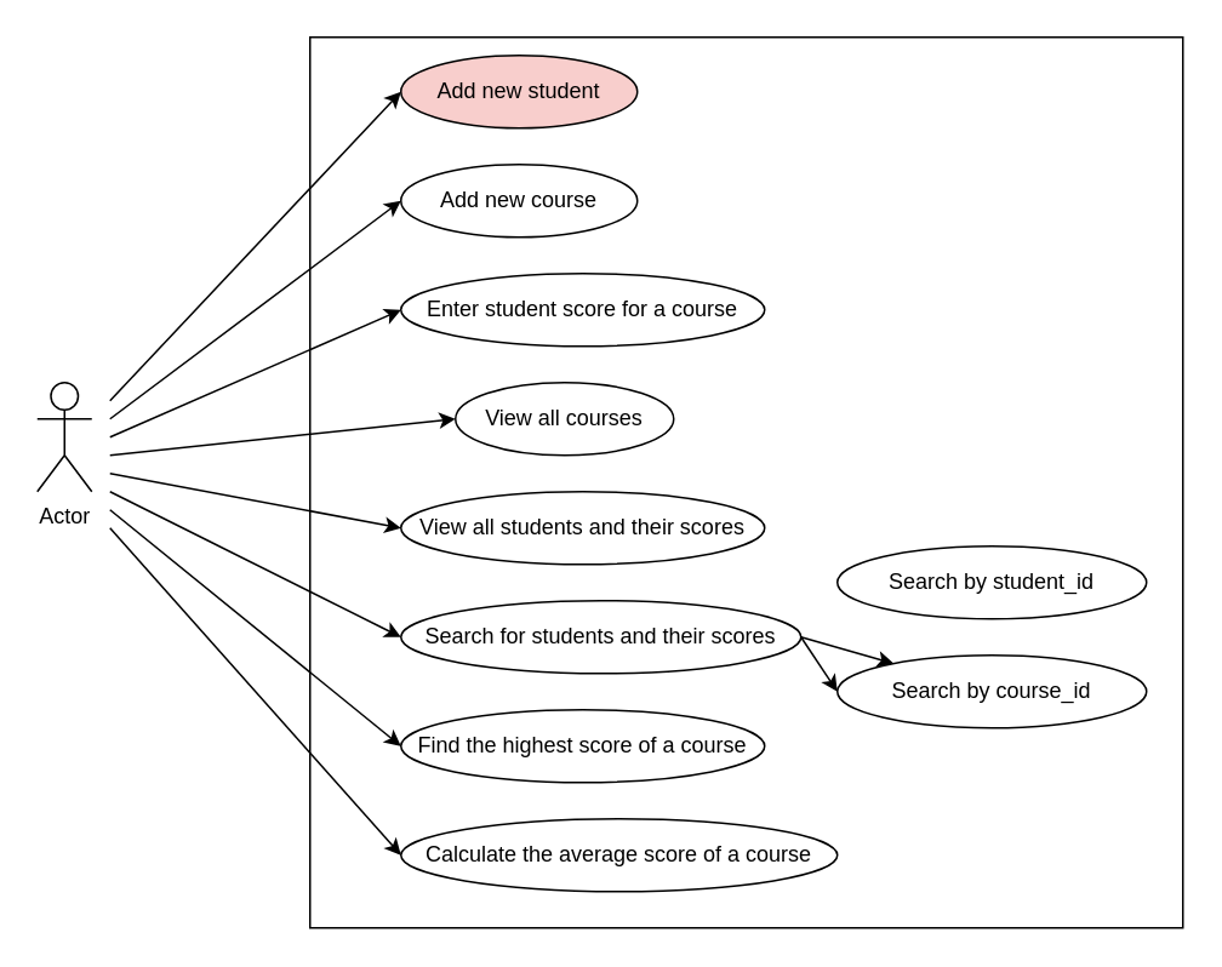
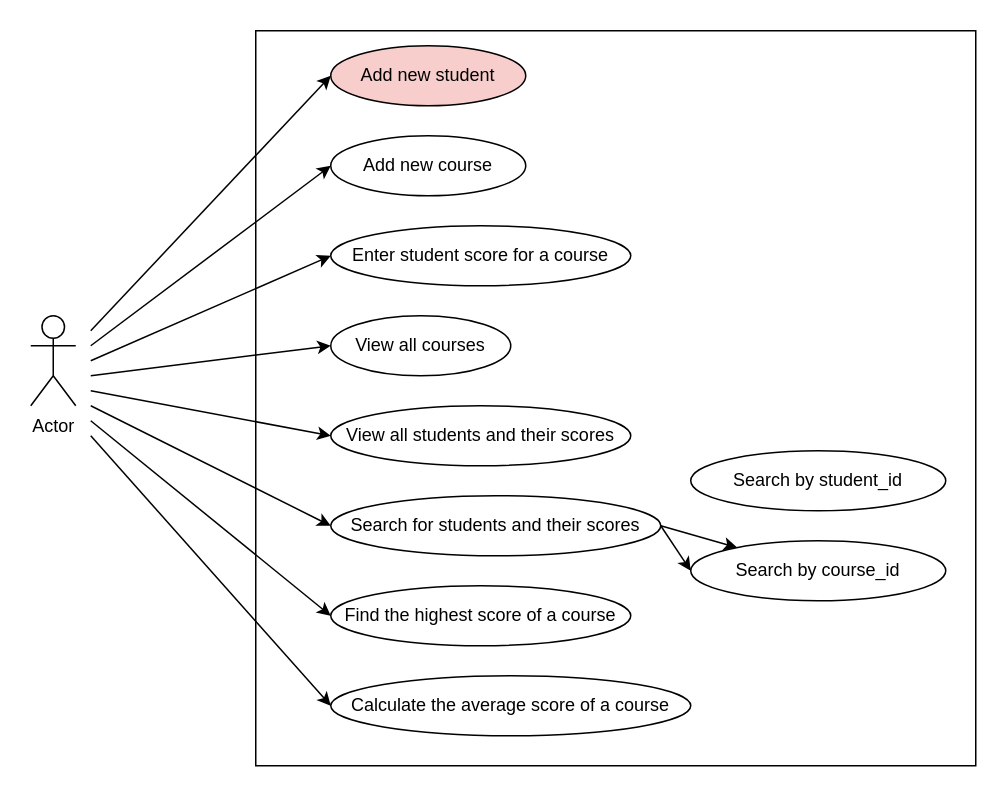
  <mxCell id="0" />
  <mxCell id="1" parent="0" />
  <mxCell id="2" value="Actor" style="shape=umlActor;verticalLabelPosition=bottom;verticalAlign=top;html=1;outlineConnect=0;" vertex="1" parent="1"><mxGeometry x="20" y="210" width="30" height="60" as="geometry" /></mxCell>
  <mxCell id="3" value="" style="rounded=0;whiteSpace=wrap;html=1;" vertex="1" parent="1"><mxGeometry x="170" y="20" width="480" height="490" as="geometry" /></mxCell>
  <mxCell id="4" value="Add new student" style="ellipse;whiteSpace=wrap;html=1;fillColor=#f8cecc;" vertex="1" parent="1"><mxGeometry x="220" y="30" width="130" height="40" as="geometry" /></mxCell>
  <mxCell id="5" value="Add new course" style="ellipse;whiteSpace=wrap;html=1;" vertex="1" parent="1"><mxGeometry x="220" y="90" width="130" height="40" as="geometry" /></mxCell>
  <mxCell id="6" value="Enter student score for a course" style="ellipse;whiteSpace=wrap;html=1;" vertex="1" parent="1"><mxGeometry x="220" y="150" width="200" height="40" as="geometry" /></mxCell>
  <mxCell id="7" value="" style="endArrow=classic;html=1;entryX=0;entryY=0.5;entryDx=0;entryDy=0;" edge="1" parent="1" target="4"><mxGeometry width="50" height="50" relative="1" as="geometry"><mxPoint x="60" y="220" as="sourcePoint" /><mxPoint x="340" y="160" as="targetPoint" /></mxGeometry></mxCell>
  <mxCell id="8" value="View all students and their scores" style="ellipse;whiteSpace=wrap;html=1;" vertex="1" parent="1"><mxGeometry x="220" y="270" width="200" height="40" as="geometry" /></mxCell>
- <mxCell id="9" value="View all courses" style="ellipse;whiteSpace=wrap;html=1;" vertex="1" parent="1"><mxGeometry x="250" y="210" width="120" height="40" as="geometry" /></mxCell>
+ <mxCell id="9" value="View all courses" style="ellipse;whiteSpace=wrap;html=1;" vertex="1" parent="1"><mxGeometry x="220" y="210" width="120" height="40" as="geometry" /></mxCell>
  <mxCell id="10" value="Search for students and their scores" style="ellipse;whiteSpace=wrap;html=1;" vertex="1" parent="1"><mxGeometry x="220" y="330" width="220" height="40" as="geometry" /></mxCell>
  <mxCell id="11" value="Find the highest score of a course" style="ellipse;whiteSpace=wrap;html=1;" vertex="1" parent="1"><mxGeometry x="220" y="390" width="200" height="40" as="geometry" /></mxCell>
  <mxCell id="12" value="Calculate the average score of a course" style="ellipse;whiteSpace=wrap;html=1;" vertex="1" parent="1"><mxGeometry x="220" y="450" width="240" height="40" as="geometry" /></mxCell>
  <mxCell id="13" value="" style="endArrow=classic;html=1;entryX=0;entryY=0.5;entryDx=0;entryDy=0;" edge="1" parent="1" target="5"><mxGeometry width="50" height="50" relative="1" as="geometry"><mxPoint x="60" y="230" as="sourcePoint" /><mxPoint x="230" y="60" as="targetPoint" /></mxGeometry></mxCell>
  <mxCell id="14" value="" style="endArrow=classic;html=1;entryX=0;entryY=0.5;entryDx=0;entryDy=0;" edge="1" parent="1" target="6"><mxGeometry width="50" height="50" relative="1" as="geometry"><mxPoint x="60" y="240" as="sourcePoint" /><mxPoint x="230" y="120" as="targetPoint" /></mxGeometry></mxCell>
  <mxCell id="15" value="" style="endArrow=classic;html=1;entryX=0;entryY=0.5;entryDx=0;entryDy=0;" edge="1" parent="1" target="9"><mxGeometry width="50" height="50" relative="1" as="geometry"><mxPoint x="60" y="250" as="sourcePoint" /><mxPoint x="230" y="180" as="targetPoint" /></mxGeometry></mxCell>
  <mxCell id="16" value="" style="endArrow=classic;html=1;entryX=0;entryY=0.5;entryDx=0;entryDy=0;" edge="1" parent="1" target="8"><mxGeometry width="50" height="50" relative="1" as="geometry"><mxPoint x="60" y="260" as="sourcePoint" /><mxPoint x="230" y="240" as="targetPoint" /></mxGeometry></mxCell>
  <mxCell id="17" value="" style="endArrow=classic;html=1;entryX=0;entryY=0.5;entryDx=0;entryDy=0;" edge="1" parent="1" target="10"><mxGeometry width="50" height="50" relative="1" as="geometry"><mxPoint x="60" y="270" as="sourcePoint" /><mxPoint x="230" y="300" as="targetPoint" /></mxGeometry></mxCell>
  <mxCell id="18" value="" style="endArrow=classic;html=1;entryX=0;entryY=0.5;entryDx=0;entryDy=0;" edge="1" parent="1" target="11"><mxGeometry width="50" height="50" relative="1" as="geometry"><mxPoint x="60" y="280" as="sourcePoint" /><mxPoint x="230" y="360" as="targetPoint" /></mxGeometry></mxCell>
  <mxCell id="19" value="" style="endArrow=classic;html=1;entryX=0;entryY=0.5;entryDx=0;entryDy=0;" edge="1" parent="1" target="12"><mxGeometry width="50" height="50" relative="1" as="geometry"><mxPoint x="60" y="290" as="sourcePoint" /><mxPoint x="220" y="430" as="targetPoint" /></mxGeometry></mxCell>
  <mxCell id="20" value="Search by student_id" style="ellipse;whiteSpace=wrap;html=1;" vertex="1" parent="1"><mxGeometry x="460" y="300" width="170" height="40" as="geometry" /></mxCell>
  <mxCell id="21" value="Search by course_id" style="ellipse;whiteSpace=wrap;html=1;" vertex="1" parent="1"><mxGeometry x="460" y="360" width="170" height="40" as="geometry" /></mxCell>
  <mxCell id="22" value="" style="endArrow=classic;html=1;exitX=1;exitY=0.5;exitDx=0;exitDy=0;" edge="1" parent="1" source="10" target="21"><mxGeometry width="50" height="50" relative="1" as="geometry"><mxPoint x="460" y="300" as="sourcePoint" /><mxPoint x="510" y="250" as="targetPoint" /></mxGeometry></mxCell>
  <mxCell id="23" value="" style="endArrow=classic;html=1;entryX=0;entryY=0.5;entryDx=0;entryDy=0;" edge="1" parent="1" target="21"><mxGeometry width="50" height="50" relative="1" as="geometry"><mxPoint x="440" y="350" as="sourcePoint" /><mxPoint x="460" y="320" as="targetPoint" /></mxGeometry></mxCell>
